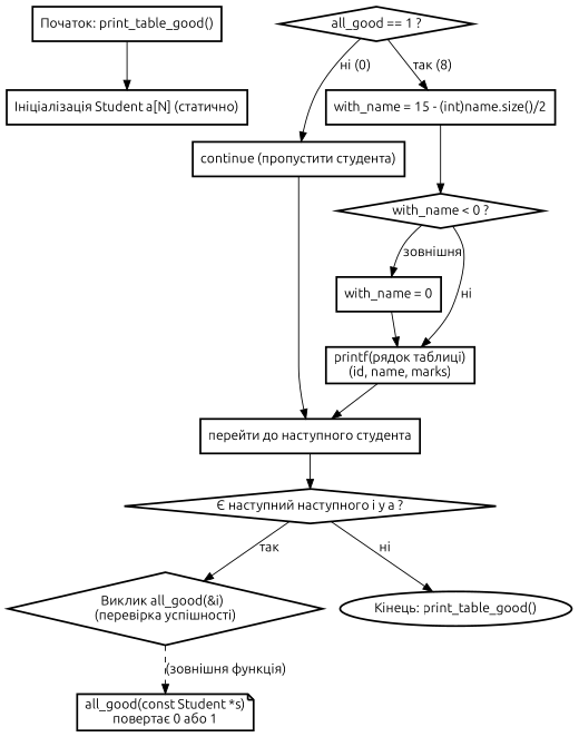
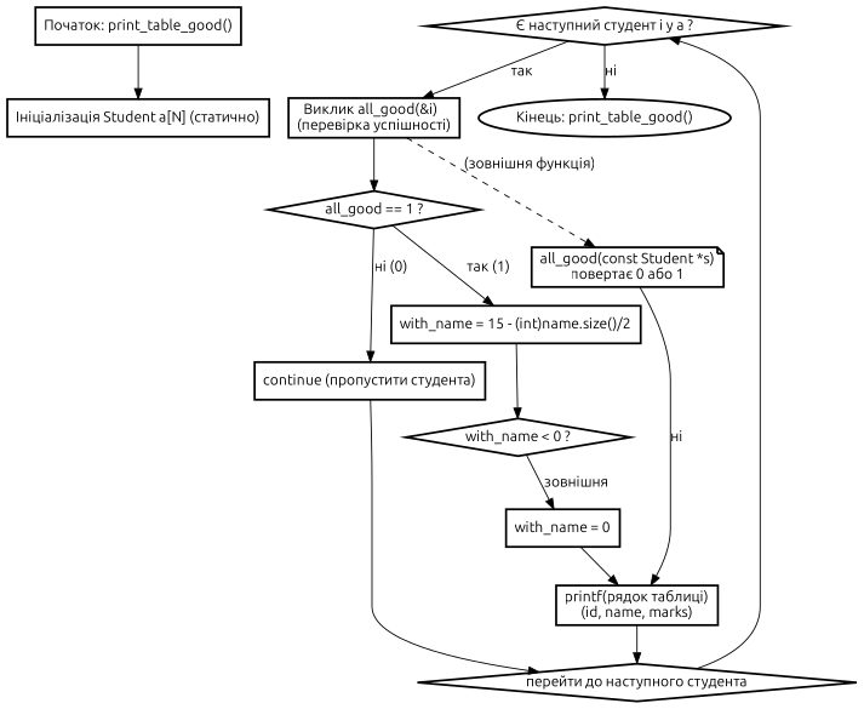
  digraph {
    fontname=Ubuntu
    rankdir=TB
    node [fontname=Ubuntu shape=rectangle style="solid,bold"]
    edge [fontname=Ubuntu]
    n1 [label="Початок: print_table_good()" shape=box]
    n2 [label="Ініціалізація Student a[N] (статично)"]
-   n3 [label="Є наступний наступного i у a ?" shape=diamond]
-   n4 [label="Виклик all_good(&i)  \n(перевірка успішності)" shape=diamond]
+   n3 [label="Є наступний студент i у a ?" shape=diamond]
+   n4 [label="Виклик all_good(&i)  \n(перевірка успішності)"]
    n5 [label="Кінець: print_table_good()" shape=oval]
    n6 [label="all_good == 1 ?" shape=diamond]
    n7 [label="all_good(const Student *s)\nповертає 0 або 1" shape=note]
    n8 [label="continue (пропустити студента)"]
    n9 [label="with_name = 15 - (int)name.size()/2"]
-   n10 [label="перейти до наступного студента"]
+   n10 [label="перейти до наступного студента" shape=diamond]
    n11 [label="with_name < 0 ?" shape=diamond]
    n12 [label="with_name = 0"]
    n13 [label="printf(рядок таблиці)\n(id, name, marks)"]
    n1 -> n2
    n3 -> n4 [label="так"]
    n3 -> n5 [label="ні"]
+   n4 -> n6
    n4 -> n7 [label="(зовнішня функція)" style=dashed]
    n6 -> n8 [label="ні (0)"]
-   n6 -> n9 [label="так (8)"]
+   n6 -> n9 [label="так (1)"]
    n8 -> n10
    n9 -> n11
    n10 -> n3
    n11 -> n12 [label="зовнішня"]
-   n11 -> n13 [label="ні"]
+   n7 -> n13 [label="ні"]
    n12 -> n13
    n13 -> n10
  }
